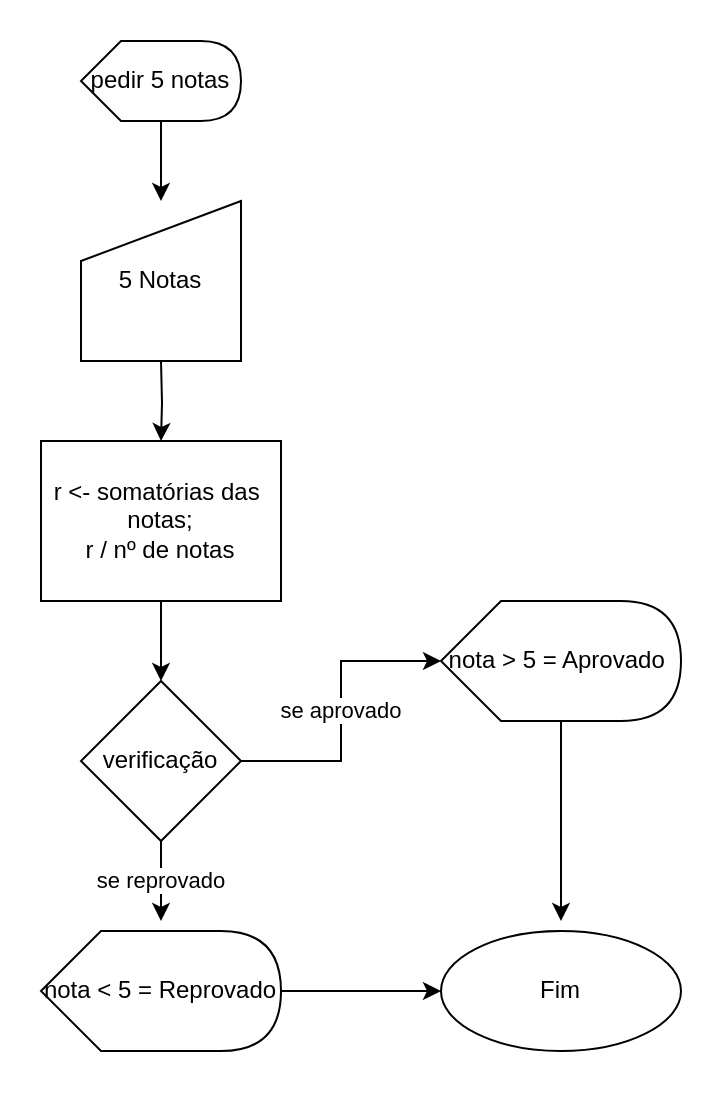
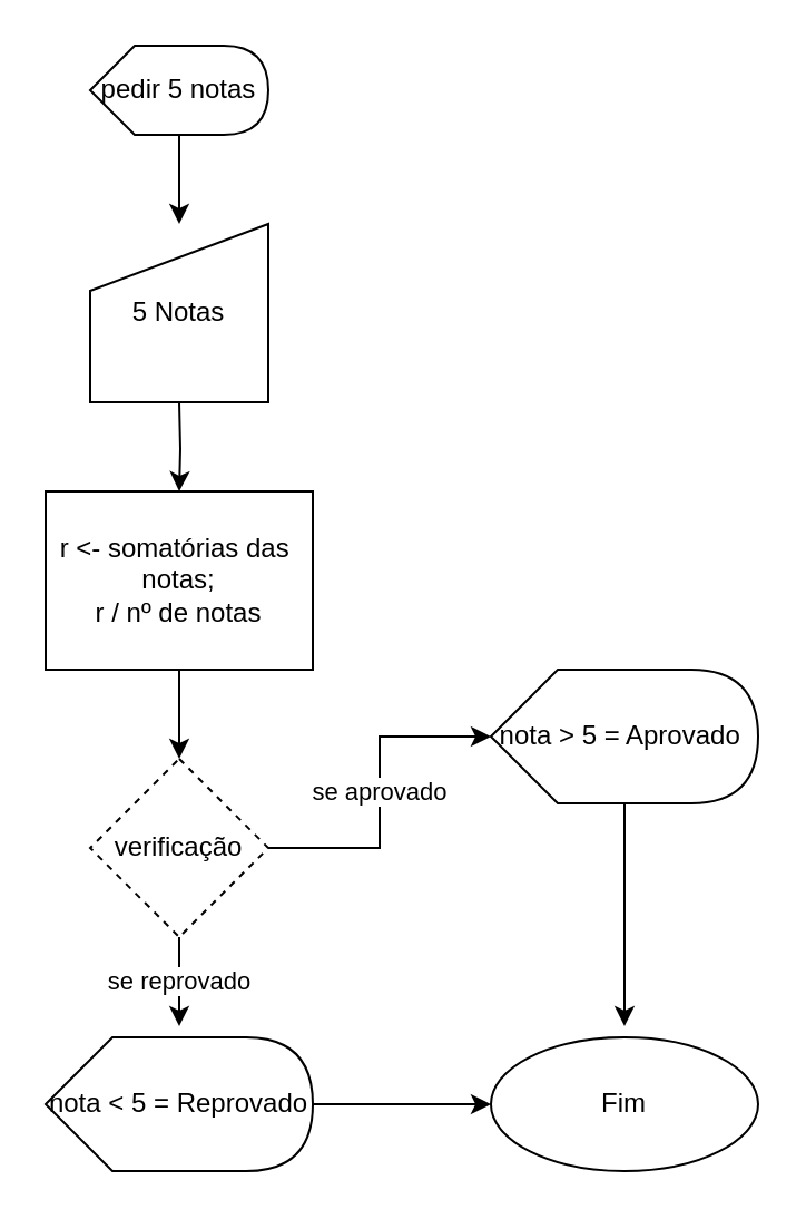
  <mxCell id="0" />
  <mxCell id="1" parent="0" />
  <mxCell id="2" value="" style="edgeStyle=orthogonalEdgeStyle;rounded=0;orthogonalLoop=1;jettySize=auto;html=1;" edge="1" parent="1" target="13"><mxGeometry relative="1" as="geometry"><mxPoint x="80" y="180" as="sourcePoint" /><mxPoint x="80" y="280" as="targetPoint" /></mxGeometry></mxCell>
  <mxCell id="3" value="5 Notas" style="shape=manualInput;whiteSpace=wrap;html=1;" vertex="1" parent="1"><mxGeometry x="40" y="100" width="80" height="80" as="geometry" /></mxCell>
  <mxCell id="4" value="se aprovado" style="edgeStyle=orthogonalEdgeStyle;rounded=0;orthogonalLoop=1;jettySize=auto;html=1;" edge="1" parent="1" source="6" target="8"><mxGeometry relative="1" as="geometry" /></mxCell>
  <mxCell id="5" value="se reprovado" style="edgeStyle=orthogonalEdgeStyle;rounded=0;orthogonalLoop=1;jettySize=auto;html=1;" edge="1" parent="1" source="6"><mxGeometry relative="1" as="geometry"><mxPoint x="80" y="460" as="targetPoint" /></mxGeometry></mxCell>
- <mxCell id="6" value="verificação" style="rhombus;whiteSpace=wrap;html=1;" vertex="1" parent="1"><mxGeometry x="40" y="340" width="80" height="80" as="geometry" /></mxCell>
+ <mxCell id="6" value="verificação" style="rhombus;whiteSpace=wrap;html=1;dashed=1;" vertex="1" parent="1"><mxGeometry x="40" y="340" width="80" height="80" as="geometry" /></mxCell>
  <mxCell id="7" value="" style="edgeStyle=orthogonalEdgeStyle;rounded=0;orthogonalLoop=1;jettySize=auto;html=1;" edge="1" parent="1" source="8"><mxGeometry relative="1" as="geometry"><mxPoint x="280" y="460" as="targetPoint" /></mxGeometry></mxCell>
  <mxCell id="8" value="nota &amp;gt; 5 = Aprovado&amp;nbsp;" style="shape=display;whiteSpace=wrap;html=1;fontFamily=Helvetica;fontSize=12;fontColor=#000000;align=center;strokeColor=#000000;fillColor=#ffffff;" vertex="1" parent="1"><mxGeometry x="220" y="300" width="120" height="60" as="geometry" /></mxCell>
  <mxCell id="9" value="" style="edgeStyle=orthogonalEdgeStyle;rounded=0;orthogonalLoop=1;jettySize=auto;html=1;" edge="1" parent="1" source="10" target="11"><mxGeometry relative="1" as="geometry" /></mxCell>
  <mxCell id="10" value="nota &amp;lt; 5 = Reprovado" style="shape=display;whiteSpace=wrap;html=1;fontFamily=Helvetica;fontSize=12;fontColor=#000000;align=center;strokeColor=#000000;fillColor=#ffffff;" vertex="1" parent="1"><mxGeometry x="20" y="465" width="120" height="60" as="geometry" /></mxCell>
  <mxCell id="11" value="Fim" style="ellipse;whiteSpace=wrap;html=1;" vertex="1" parent="1"><mxGeometry x="220" y="465" width="120" height="60" as="geometry" /></mxCell>
  <mxCell id="12" value="" style="edgeStyle=orthogonalEdgeStyle;rounded=0;orthogonalLoop=1;jettySize=auto;html=1;" edge="1" parent="1" source="13" target="6"><mxGeometry relative="1" as="geometry" /></mxCell>
  <mxCell id="13" value="r &amp;lt;- somatórias das&amp;nbsp; notas;&lt;br&gt;&amp;nbsp;r / nº de notas&amp;nbsp;" style="rounded=0;whiteSpace=wrap;html=1;fontFamily=Helvetica;fontSize=12;fontColor=#000000;align=center;strokeColor=#000000;fillColor=#ffffff;" vertex="1" parent="1"><mxGeometry x="20" y="220" width="120" height="80" as="geometry" /></mxCell>
  <mxCell id="14" value="" style="edgeStyle=orthogonalEdgeStyle;rounded=0;orthogonalLoop=1;jettySize=auto;html=1;" edge="1" parent="1" source="15" target="3"><mxGeometry relative="1" as="geometry" /></mxCell>
  <mxCell id="15" value="pedir 5 notas" style="shape=display;whiteSpace=wrap;html=1;" vertex="1" parent="1"><mxGeometry x="40" y="20" width="80" height="40" as="geometry" /></mxCell>
